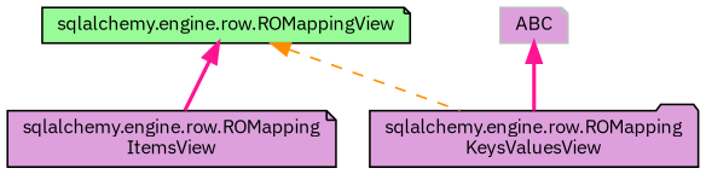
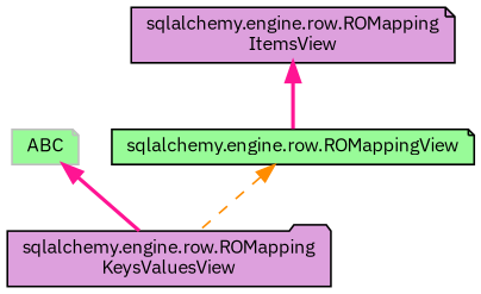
  digraph {
    fontname="IBM Plex Sans"
    rankdir=TB
    node [color=black fillcolor=palegreen fontname="IBM Plex Sans" fontsize=10 shape=note style=filled]
    edge [color=deeppink dir=back fontname="IBM Plex Sans" fontsize=10 labelfontname=Helvetica labelfontsize=10 style=bold]
    n1 [fontcolor=black height=0.2 label="sqlalchemy.engine.row.ROMappingView" width=0.4]
    n2 [fillcolor=plum height=0.2 label="sqlalchemy.engine.row.ROMapping\lItemsView" width=0.4]
    n3 [fillcolor=plum height=0.2 label="sqlalchemy.engine.row.ROMapping\lKeysValuesView" shape=folder width=0.4]
-   n4 [color=grey75 fillcolor=plum height=0.2 label=ABC width=0.4]
-   n1 -> n2
+   n4 [color=grey75 height=0.2 label=ABC width=0.4]
+   n2 -> n1
    n1 -> n3 [color=darkorange style=dashed]
    n4 -> n3
  }
